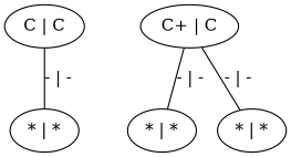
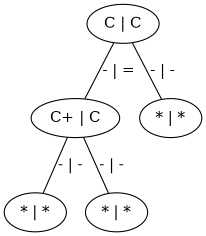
  graph {
    n1 [label="C | C"]
    n2 [label="C+ | C"]
    n3 [label="* | *"]
    n4 [label="* | *"]
    n5 [label="* | *"]
+   n1 -- n2 [label="- | ="]
    n1 -- n3 [label="- | -"]
    n2 -- n4 [label="- | -"]
    n2 -- n5 [label="- | -"]
  }
